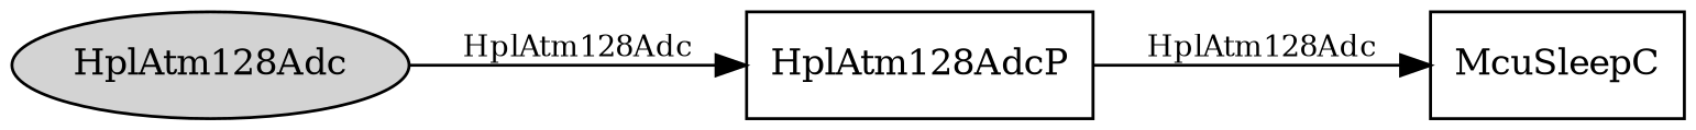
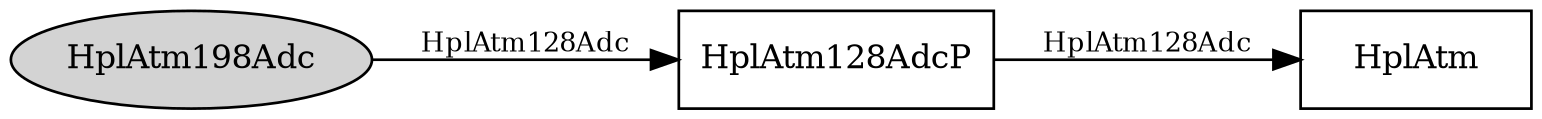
  digraph {
    rankdir=LR
    node [fontsize=12 shape=box]
    edge [fontsize=10]
-   n1 [label=HplAtm128Adc shape=ellipse style=filled]
+   n1 [label=HplAtm198Adc shape=ellipse style=filled]
    HplAtm128AdcP
-   McuSleepC
+   McuSleepC [label=HplAtm]
    n1 -> HplAtm128AdcP [label=HplAtm128Adc]
    HplAtm128AdcP -> McuSleepC [label=HplAtm128Adc]
  }
